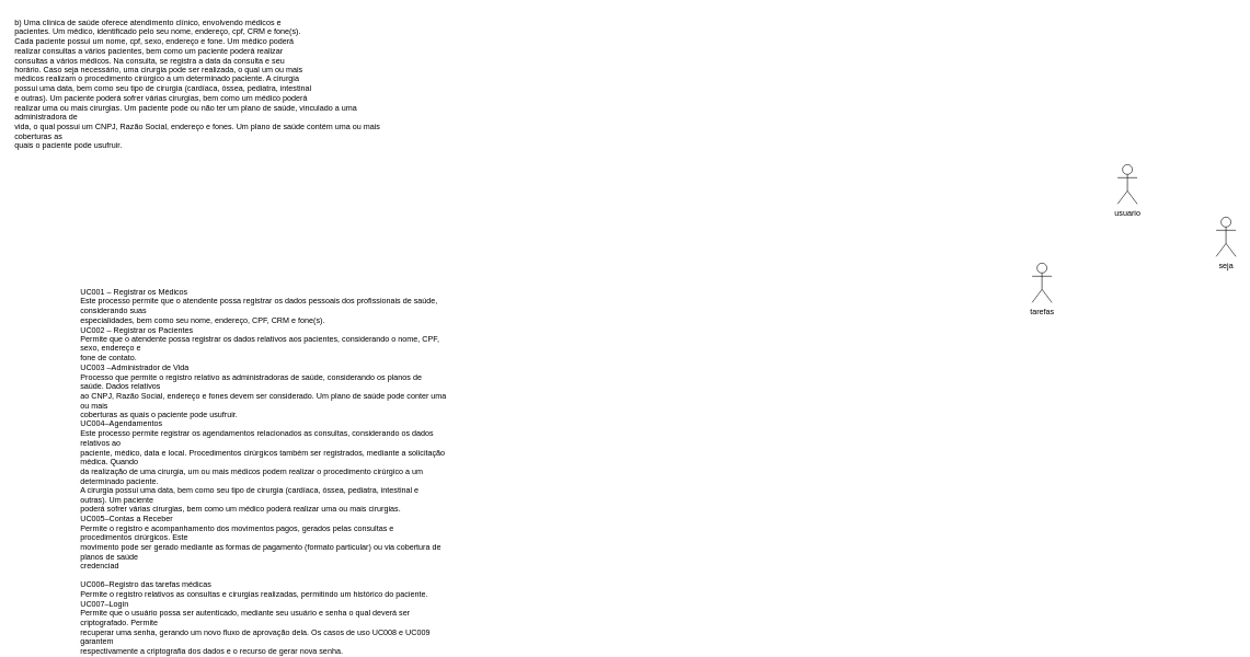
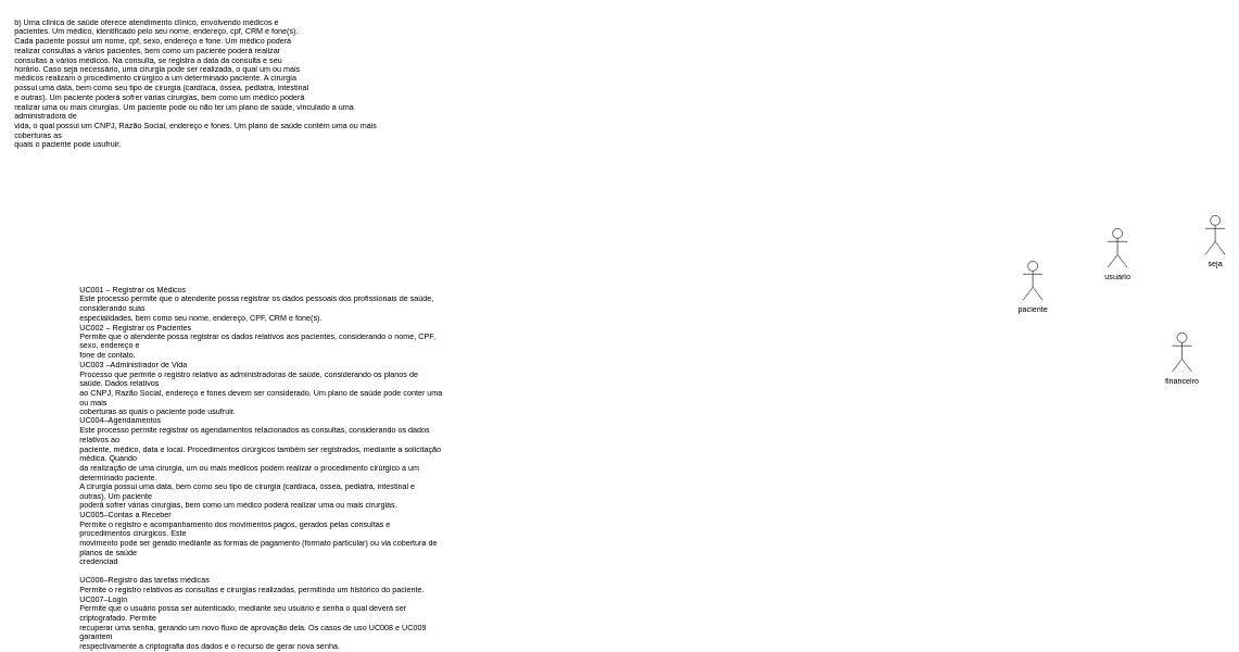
  <mxCell id="0" />
  <mxCell id="1" parent="0" />
- <mxCell id="2" value="usuario" style="shape=umlActor;verticalLabelPosition=bottom;verticalAlign=top;html=1;outlineConnect=0;" parent="1" vertex="1"><mxGeometry x="1700" y="250" width="30" height="60" as="geometry" /></mxCell>
+ <mxCell id="2" value="usuario" style="shape=umlActor;verticalLabelPosition=bottom;verticalAlign=top;html=1;outlineConnect=0;" parent="1" vertex="1"><mxGeometry x="1700" y="350" width="30" height="60" as="geometry" /></mxCell>
  <mxCell id="3" value="seja&lt;div&gt;&lt;br&gt;&lt;/div&gt;" style="shape=umlActor;verticalLabelPosition=bottom;verticalAlign=top;html=1;outlineConnect=0;" parent="1" vertex="1"><mxGeometry x="1850" y="330" width="30" height="60" as="geometry" /></mxCell>
- <mxCell id="4" value="tarefas&lt;div&gt;&lt;br&gt;&lt;/div&gt;&lt;div&gt;&lt;br&gt;&lt;/div&gt;" style="shape=umlActor;verticalLabelPosition=bottom;verticalAlign=top;html=1;outlineConnect=0;" parent="1" vertex="1"><mxGeometry x="1570" y="400" width="30" height="60" as="geometry" /></mxCell>
+ <mxCell id="4" value="paciente&lt;div&gt;&lt;br&gt;&lt;/div&gt;&lt;div&gt;&lt;br&gt;&lt;/div&gt;" style="shape=umlActor;verticalLabelPosition=bottom;verticalAlign=top;html=1;outlineConnect=0;" parent="1" vertex="1"><mxGeometry x="1570" y="400" width="30" height="60" as="geometry" /></mxCell>
+ <mxCell id="5" value="financeiro&lt;div&gt;&lt;br&gt;&lt;/div&gt;" style="shape=umlActor;verticalLabelPosition=bottom;verticalAlign=top;html=1;outlineConnect=0;" parent="1" vertex="1"><mxGeometry x="1799" y="510" width="30" height="60" as="geometry" /></mxCell>
  <mxCell id="6" value="b) Uma clínica de saúde oferece atendimento clínico, envolvendo médicos e&#10;pacientes. Um médico, identificado pelo seu nome, endereço, cpf, CRM e fone(s).&#10;Cada paciente possui um nome, cpf, sexo, endereço e fone. Um médico poderá&#10;realizar consultas a vários pacientes, bem como um paciente poderá realizar&#10;consultas a vários médicos. Na consulta, se registra a data da consulta e seu&#10;horário. Caso seja necessário, uma cirurgia pode ser realizada, o qual um ou mais&#10;médicos realizam o procedimento cirúrgico a um determinado paciente. A cirurgia&#10;possui uma data, bem como seu tipo de cirurgia (cardíaca, óssea, pediatra, intestinal&#10;e outras). Um paciente poderá sofrer várias cirurgias, bem como um médico poderá&#10;realizar uma ou mais cirurgias. Um paciente pode ou não ter um plano de saúde, vinculado a uma administradora de&#10;vida, o qual possui um CNPJ, Razão Social, endereço e fones. Um plano de saúde contém uma ou mais coberturas as&#10;quais o paciente pode usufruir." style="text;whiteSpace=wrap;html=1;" vertex="1" parent="1"><mxGeometry x="20" y="20" width="560" height="220" as="geometry" /></mxCell>
  <mxCell id="7" value="UC001 – Registrar os Médicos&lt;br&gt;Este processo permite que o atendente possa registrar os dados pessoais dos profissionais de saúde, considerando suas&lt;br&gt;especialidades, bem como seu nome, endereço, CPF, CRM e fone(s).&lt;br&gt;UC002 – Registrar os Pacientes&lt;br&gt;Permite que o atendente possa registrar os dados relativos aos pacientes, considerando o nome, CPF, sexo, endereço e&lt;br&gt;fone de contato.&lt;br&gt;UC003 –Administrador de Vida&lt;br&gt;Processo que permite o registro relativo as administradoras de saúde, considerando os planos de saúde. Dados relativos&lt;br&gt;ao CNPJ, Razão Social, endereço e fones devem ser considerado. Um plano de saúde pode conter uma ou mais&lt;br&gt;coberturas as quais o paciente pode usufruir.&lt;br&gt;UC004–Agendamentos&lt;br&gt;Este processo permite registrar os agendamentos relacionados as consultas, considerando os dados relativos ao&lt;br&gt;paciente, médico, data e local. Procedimentos cirúrgicos também ser registrados, mediante a solicitação médica. Quando&lt;br&gt;da realização de uma cirurgia, um ou mais médicos podem realizar o procedimento cirúrgico a um determinado paciente.&lt;br&gt;A cirurgia possui uma data, bem como seu tipo de cirurgia (cardíaca, óssea, pediatra, intestinal e outras). Um paciente&lt;br&gt;poderá sofrer várias cirurgias, bem como um médico poderá realizar uma ou mais cirurgias.&lt;br&gt;UC005–Contas a Receber&lt;br&gt;Permite o registro e acompanhamento dos movimentos pagos, gerados pelas consultas e procedimentos cirúrgicos. Este&lt;br&gt;movimento pode ser gerado mediante as formas de pagamento (formato particular) ou via cobertura de planos de saúde&lt;br&gt;credenciad&lt;div&gt;&lt;br&gt;&lt;div&gt;UC006–Registro das tarefas médicas&lt;br/&gt;Permite o registro relativos as consultas e cirurgias realizadas, permitindo um histórico do paciente.&lt;br/&gt;UC007–Login&lt;br/&gt;Permite que o usuário possa ser autenticado, mediante seu usuário e senha o qual deverá ser criptografado. Permite&lt;br/&gt;recuperar uma senha, gerando um novo fluxo de aprovação dela. Os casos de uso UC008 e UC009 garantem&lt;br/&gt;respectivamente a criptografia dos dados e o recurso de gerar nova senha.&lt;br&gt;&lt;/div&gt;&lt;/div&gt;" style="text;whiteSpace=wrap;html=1;" vertex="1" parent="1"><mxGeometry x="120" y="430" width="560" height="460" as="geometry" /></mxCell>
